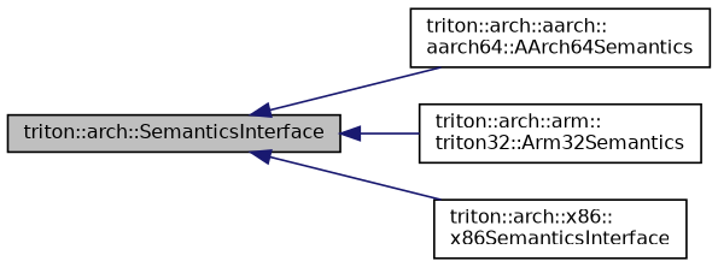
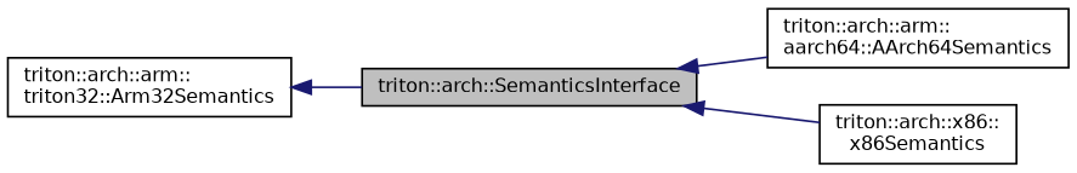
  digraph {
    rankdir=LR
    node [color=black fillcolor=white fontname=Helvetica fontsize=10 shape=record style=filled]
    edge [color=midnightblue dir=back fontname=Helvetica fontsize=10 labelfontname=Helvetica labelfontsize=10 style=solid]
    n1 [fillcolor=grey75 fontcolor=black height=0.2 label="triton::arch::SemanticsInterface" width=0.4]
-   n2 [height=0.2 label="triton::arch::aarch::\laarch64::AArch64Semantics" width=0.4]
+   n2 [height=0.2 label="triton::arch::arm::\laarch64::AArch64Semantics" width=0.4]
    n3 [height=0.2 label="triton::arch::arm::\ltriton32::Arm32Semantics" width=0.4]
-   n4 [height=0.2 label="triton::arch::x86::\lx86SemanticsInterface" width=0.4]
+   n4 [height=0.2 label="triton::arch::x86::\lx86Semantics" width=0.4]
    n1 -> n2
-   n1 -> n3
+   n3 -> n1
    n1 -> n4
  }
